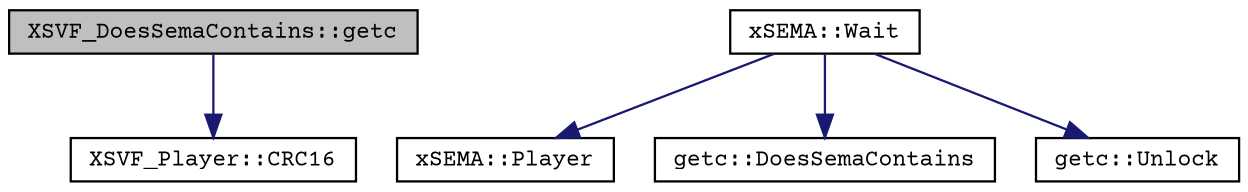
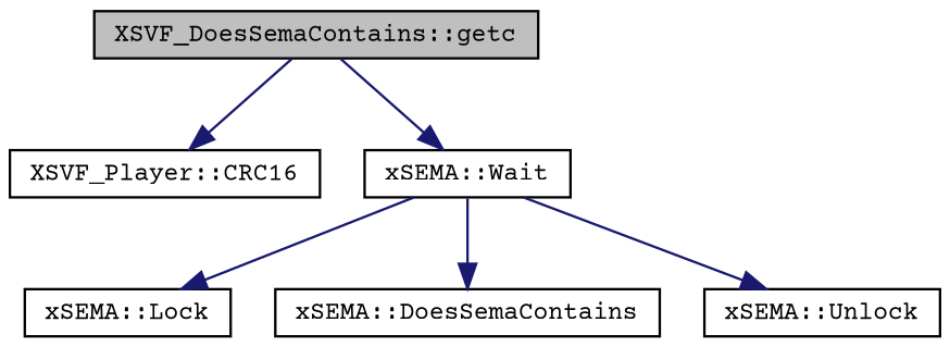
  digraph {
    fontname="Courier Prime"
    rankdir=TB
    node [color=black fontname="Courier Prime" fontsize=10 shape=record]
    edge [color=midnightblue fontname="Courier Prime" fontsize=10 labelfontname=FreeSans labelfontsize=10 style=solid]
    n1 [fillcolor=grey75 fontcolor=black height=0.2 label="XSVF_DoesSemaContains::getc" style=filled width=0.4]
    n2 [height=0.2 label="XSVF_Player::CRC16" width=0.4]
    n3 [height=0.2 label="xSEMA::Wait" width=0.4]
-   n4 [height=0.2 label="xSEMA::Player" width=0.4]
-   n5 [height=0.2 label="getc::DoesSemaContains" width=0.4]
-   n6 [height=0.2 label="getc::Unlock" width=0.4]
+   n4 [height=0.2 label="xSEMA::Lock" width=0.4]
+   n5 [height=0.2 label="xSEMA::DoesSemaContains" width=0.4]
+   n6 [height=0.2 label="xSEMA::Unlock" width=0.4]
    n1 -> n2
+   n1 -> n3
    n3 -> n4
    n3 -> n5
    n3 -> n6
  }
